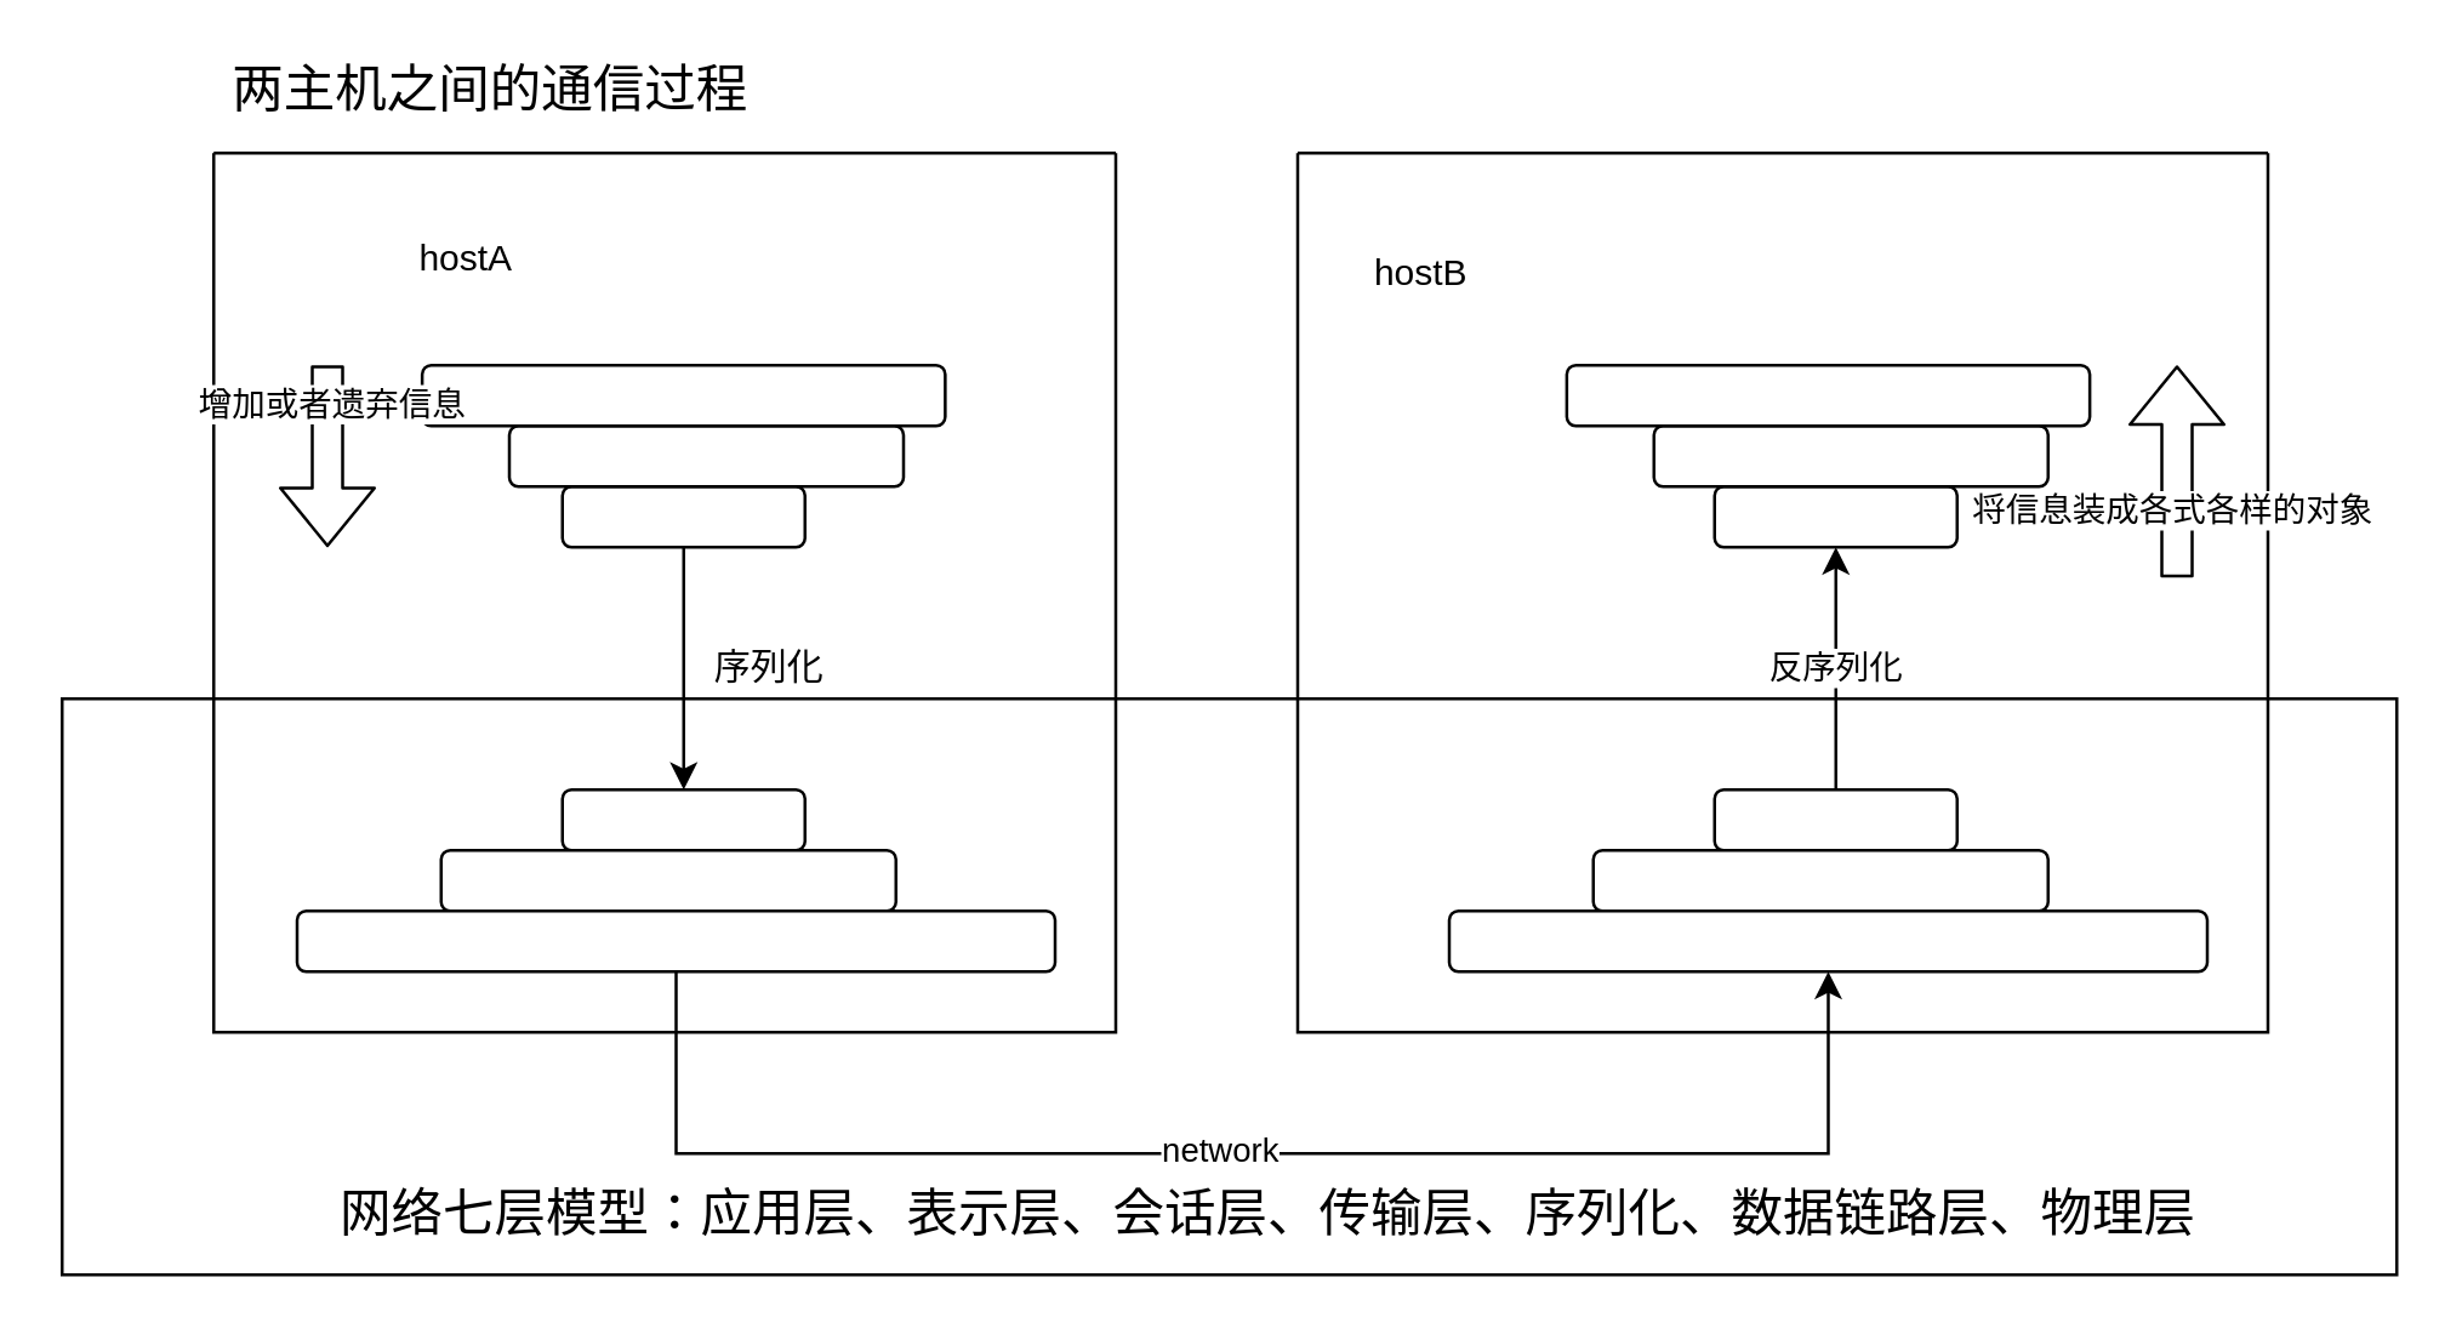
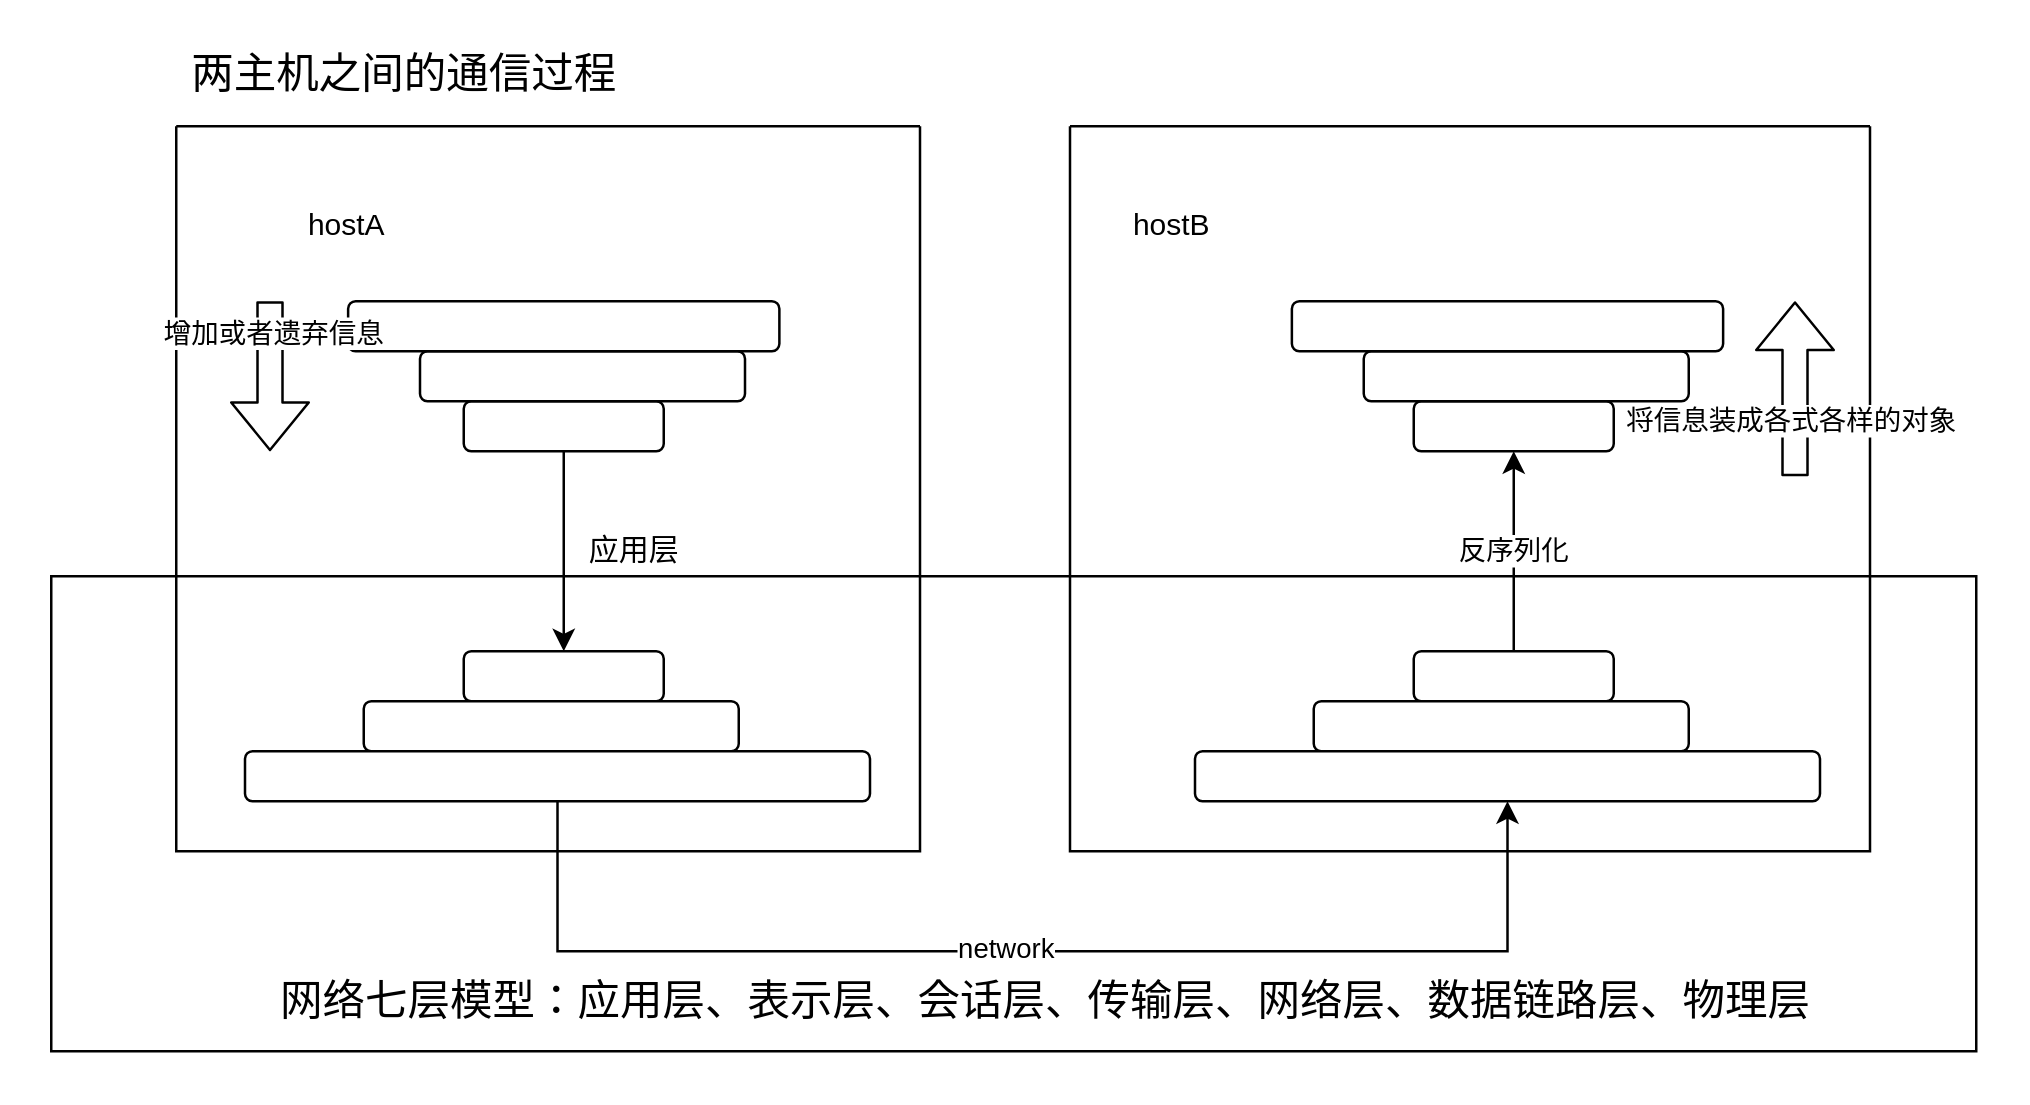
  <mxCell id="0" />
  <mxCell id="1" parent="0" />
  <mxCell id="2" value="" style="rounded=0;whiteSpace=wrap;html=1;fontSize=17;" vertex="1" parent="1"><mxGeometry x="20" y="230" width="770" height="190" as="geometry" /></mxCell>
  <mxCell id="3" value="" style="rounded=1;whiteSpace=wrap;html=1;" parent="1" vertex="1"><mxGeometry x="185" y="260" width="80" height="20" as="geometry" /></mxCell>
  <mxCell id="4" value="" style="rounded=1;whiteSpace=wrap;html=1;" parent="1" vertex="1"><mxGeometry x="145" y="280" width="150" height="20" as="geometry" /></mxCell>
  <mxCell id="5" style="edgeStyle=orthogonalEdgeStyle;rounded=0;orthogonalLoop=1;jettySize=auto;html=1;exitX=0.5;exitY=1;exitDx=0;exitDy=0;entryX=0.5;entryY=1;entryDx=0;entryDy=0;" parent="1" source="7" target="11" edge="1"><mxGeometry relative="1" as="geometry"><mxPoint x="222.5" y="330" as="targetPoint" /><Array as="points"><mxPoint x="222.5" y="380" /><mxPoint x="602.5" y="380" /></Array></mxGeometry></mxCell>
  <mxCell id="6" value="network" style="edgeLabel;html=1;align=center;verticalAlign=middle;resizable=0;points=[];" vertex="1" connectable="0" parent="5"><mxGeometry x="-0.044" y="2" relative="1" as="geometry"><mxPoint as="offset" /></mxGeometry></mxCell>
  <mxCell id="7" value="" style="rounded=1;whiteSpace=wrap;html=1;" parent="1" vertex="1"><mxGeometry x="97.5" y="300" width="250" height="20" as="geometry" /></mxCell>
  <mxCell id="8" value="反序列化" style="edgeStyle=orthogonalEdgeStyle;rounded=0;orthogonalLoop=1;jettySize=auto;html=1;" edge="1" parent="1" source="9" target="12"><mxGeometry relative="1" as="geometry" /></mxCell>
  <mxCell id="9" value="" style="rounded=1;whiteSpace=wrap;html=1;" parent="1" vertex="1"><mxGeometry x="565" y="260" width="80" height="20" as="geometry" /></mxCell>
  <mxCell id="10" value="" style="rounded=1;whiteSpace=wrap;html=1;" parent="1" vertex="1"><mxGeometry x="525" y="280" width="150" height="20" as="geometry" /></mxCell>
  <mxCell id="11" value="" style="rounded=1;whiteSpace=wrap;html=1;" parent="1" vertex="1"><mxGeometry x="477.5" y="300" width="250" height="20" as="geometry" /></mxCell>
  <mxCell id="12" value="" style="rounded=1;whiteSpace=wrap;html=1;" vertex="1" parent="1"><mxGeometry x="565" y="160" width="80" height="20" as="geometry" /></mxCell>
  <mxCell id="13" value="" style="rounded=1;whiteSpace=wrap;html=1;" vertex="1" parent="1"><mxGeometry x="545" y="140" width="130" height="20" as="geometry" /></mxCell>
  <mxCell id="14" value="" style="rounded=1;whiteSpace=wrap;html=1;" vertex="1" parent="1"><mxGeometry x="516.25" y="120" width="172.5" height="20" as="geometry" /></mxCell>
  <mxCell id="15" value="" style="swimlane;startSize=0;" vertex="1" parent="1"><mxGeometry x="70" y="50" width="297.5" height="290" as="geometry" /></mxCell>
- <mxCell id="16" value="序列化" style="text;html=1;align=center;verticalAlign=middle;resizable=0;points=[];autosize=1;strokeColor=none;fillColor=none;" vertex="1" parent="15"><mxGeometry x="157.5" y="160" width="50" height="20" as="geometry" /></mxCell>
+ <mxCell id="16" value="应用层" style="text;html=1;align=center;verticalAlign=middle;resizable=0;points=[];autosize=1;strokeColor=none;fillColor=none;" vertex="1" parent="15"><mxGeometry x="157.5" y="160" width="50" height="20" as="geometry" /></mxCell>
  <mxCell id="17" value="" style="rounded=1;whiteSpace=wrap;html=1;" vertex="1" parent="15"><mxGeometry x="115" y="110" width="80" height="20" as="geometry" /></mxCell>
  <mxCell id="18" value="" style="rounded=1;whiteSpace=wrap;html=1;" vertex="1" parent="15"><mxGeometry x="97.5" y="90" width="130" height="20" as="geometry" /></mxCell>
  <mxCell id="19" value="" style="rounded=1;whiteSpace=wrap;html=1;" vertex="1" parent="15"><mxGeometry x="68.75" y="70" width="172.5" height="20" as="geometry" /></mxCell>
  <mxCell id="20" value="" style="shape=flexArrow;endArrow=classic;html=1;" edge="1" parent="15"><mxGeometry width="50" height="50" relative="1" as="geometry"><mxPoint x="37.5" y="70" as="sourcePoint" /><mxPoint x="37.5" y="130" as="targetPoint" /></mxGeometry></mxCell>
  <mxCell id="21" value="增加或者遗弃信息" style="edgeLabel;html=1;align=center;verticalAlign=middle;resizable=0;points=[];" vertex="1" connectable="0" parent="20"><mxGeometry x="-0.6" y="1" relative="1" as="geometry"><mxPoint as="offset" /></mxGeometry></mxCell>
  <mxCell id="22" value="" style="swimlane;startSize=0;" vertex="1" parent="1"><mxGeometry x="427.5" y="50" width="320" height="290" as="geometry" /></mxCell>
  <mxCell id="23" value="" style="shape=flexArrow;endArrow=classic;html=1;" edge="1" parent="22"><mxGeometry width="50" height="50" relative="1" as="geometry"><mxPoint x="290" y="140" as="sourcePoint" /><mxPoint x="290" y="70" as="targetPoint" /></mxGeometry></mxCell>
  <mxCell id="24" value="将信息装成各式各样的对象" style="edgeLabel;html=1;align=center;verticalAlign=middle;resizable=0;points=[];" vertex="1" connectable="0" parent="23"><mxGeometry x="-0.343" y="2" relative="1" as="geometry"><mxPoint as="offset" /></mxGeometry></mxCell>
- <mxCell id="25" value="hostA" style="text;html=1;align=center;verticalAlign=middle;resizable=0;points=[];autosize=1;strokeColor=none;fillColor=none;" vertex="1" parent="1"><mxGeometry x="127.5" y="75" width="50" height="20" as="geometry" /></mxCell>
+ <mxCell id="25" value="hostA" style="text;html=1;align=center;verticalAlign=middle;resizable=0;points=[];autosize=1;strokeColor=none;fillColor=none;" vertex="1" parent="1"><mxGeometry x="112.5" y="80" width="50" height="20" as="geometry" /></mxCell>
  <mxCell id="26" value="hostB" style="text;html=1;align=center;verticalAlign=middle;resizable=0;points=[];autosize=1;strokeColor=none;fillColor=none;" vertex="1" parent="1"><mxGeometry x="442.5" y="80" width="50" height="20" as="geometry" /></mxCell>
  <mxCell id="27" style="edgeStyle=orthogonalEdgeStyle;rounded=0;orthogonalLoop=1;jettySize=auto;html=1;" edge="1" parent="1" source="17" target="3"><mxGeometry relative="1" as="geometry" /></mxCell>
  <mxCell id="28" value="两主机之间的通信过程" style="text;html=1;strokeColor=none;fillColor=none;align=center;verticalAlign=middle;whiteSpace=wrap;rounded=0;fontSize=17;" vertex="1" parent="1"><mxGeometry x="73" y="20" width="177" height="20" as="geometry" /></mxCell>
- <mxCell id="29" value="网络七层模型：应用层、表示层、会话层、传输层、序列化、数据链路层、物理层" style="text;html=1;strokeColor=none;fillColor=none;align=center;verticalAlign=middle;whiteSpace=wrap;rounded=0;fontSize=17;" vertex="1" parent="1"><mxGeometry x="107.5" y="400" width="620" as="geometry" /></mxCell>
+ <mxCell id="29" value="网络七层模型：应用层、表示层、会话层、传输层、网络层、数据链路层、物理层" style="text;html=1;strokeColor=none;fillColor=none;align=center;verticalAlign=middle;whiteSpace=wrap;rounded=0;fontSize=17;" vertex="1" parent="1"><mxGeometry x="107.5" y="400" width="620" as="geometry" /></mxCell>
